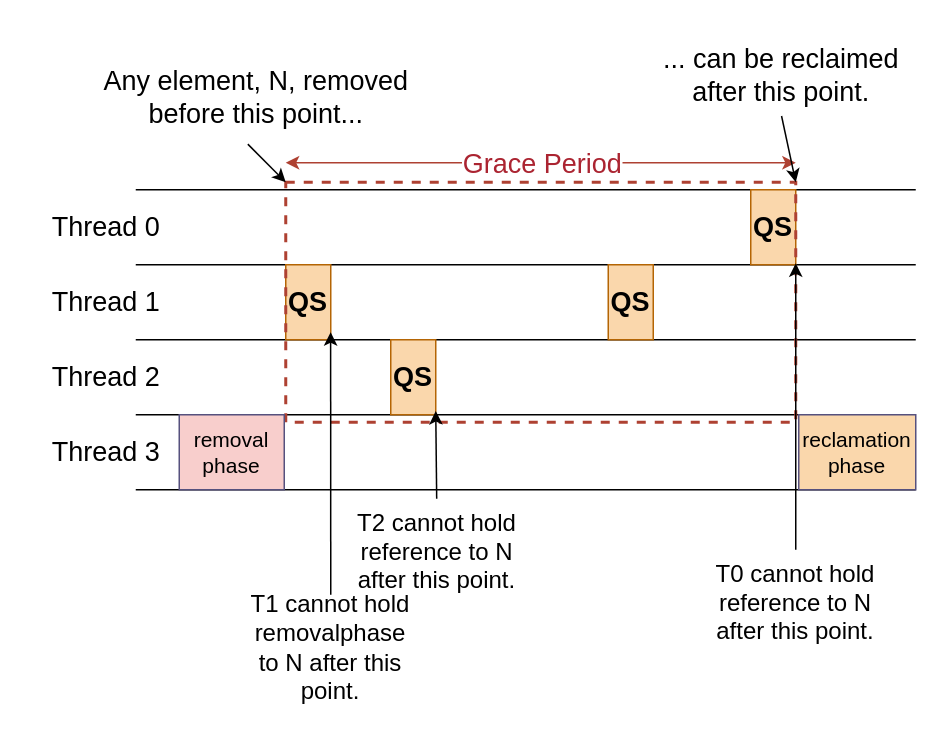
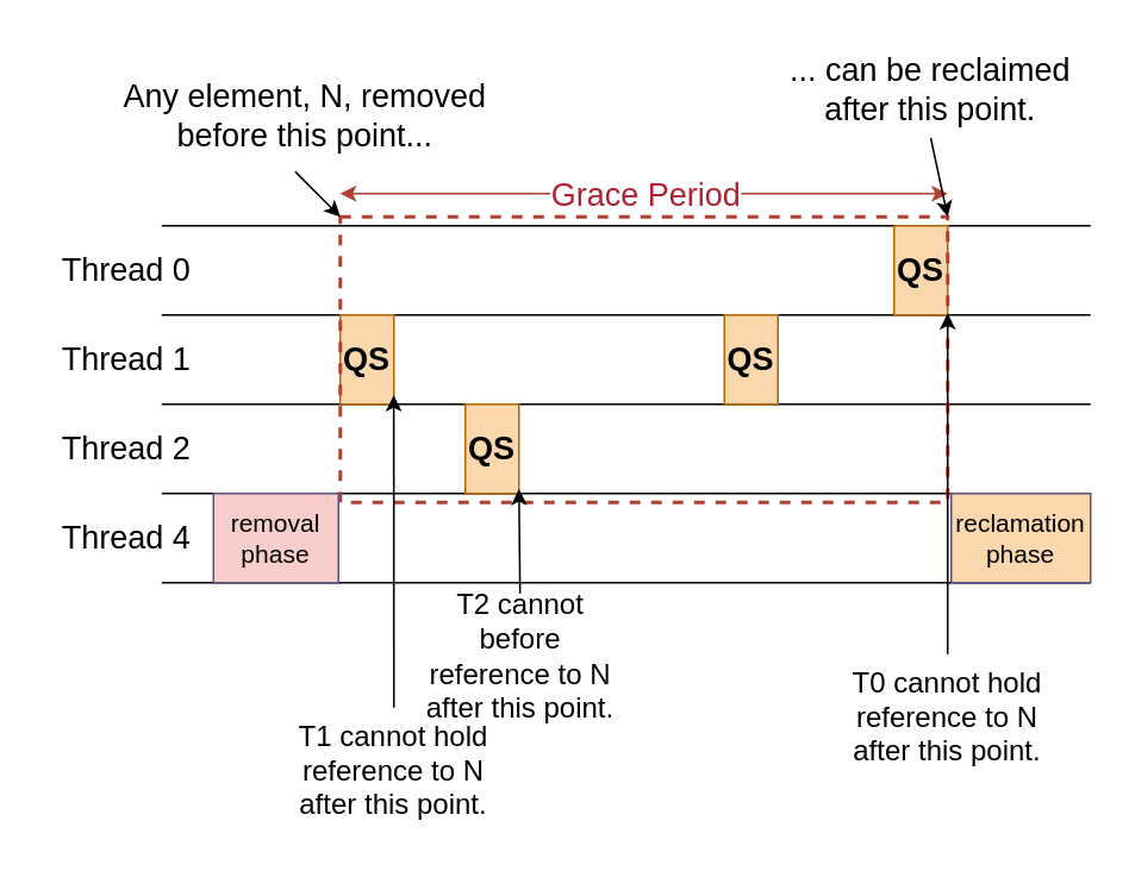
  <mxCell id="0" />
  <mxCell id="1" parent="0" />
  <mxCell id="2" value="&lt;font style=&quot;font-size: 18px;&quot;&gt;Thread 0&lt;/font&gt;" style="text;html=1;align=center;verticalAlign=middle;resizable=0;points=[];autosize=1;strokeColor=none;fillColor=none;" parent="1" vertex="1"><mxGeometry x="20" y="131" width="100" height="40" as="geometry" /></mxCell>
  <mxCell id="3" value="&lt;font style=&quot;font-size: 18px;&quot;&gt;Thread 1&lt;/font&gt;" style="text;html=1;align=center;verticalAlign=middle;resizable=0;points=[];autosize=1;strokeColor=none;fillColor=none;" parent="1" vertex="1"><mxGeometry x="20" y="181" width="100" height="40" as="geometry" /></mxCell>
  <mxCell id="4" value="&lt;font style=&quot;font-size: 18px;&quot;&gt;Thread 2&lt;/font&gt;" style="text;html=1;align=center;verticalAlign=middle;resizable=0;points=[];autosize=1;strokeColor=none;fillColor=none;" parent="1" vertex="1"><mxGeometry x="20" y="231" width="100" height="40" as="geometry" /></mxCell>
- <mxCell id="5" value="&lt;font style=&quot;font-size: 18px;&quot;&gt;Thread 3&lt;/font&gt;" style="text;html=1;align=center;verticalAlign=middle;resizable=0;points=[];autosize=1;strokeColor=none;fillColor=none;" parent="1" vertex="1"><mxGeometry x="20" y="281" width="100" height="40" as="geometry" /></mxCell>
+ <mxCell id="5" value="&lt;font style=&quot;font-size: 18px;&quot;&gt;Thread 4&lt;/font&gt;" style="text;html=1;align=center;verticalAlign=middle;resizable=0;points=[];autosize=1;strokeColor=none;fillColor=none;" parent="1" vertex="1"><mxGeometry x="20" y="281" width="100" height="40" as="geometry" /></mxCell>
  <mxCell id="6" value="" style="endArrow=none;html=1;rounded=0;" edge="1" parent="1"><mxGeometry width="50" height="50" relative="1" as="geometry"><mxPoint x="90" y="126" as="sourcePoint" /><mxPoint x="610" y="126" as="targetPoint" /></mxGeometry></mxCell>
  <mxCell id="7" value="" style="endArrow=none;html=1;rounded=0;" edge="1" parent="1"><mxGeometry width="50" height="50" relative="1" as="geometry"><mxPoint x="90" y="176" as="sourcePoint" /><mxPoint x="610" y="176" as="targetPoint" /></mxGeometry></mxCell>
  <mxCell id="8" value="" style="endArrow=none;html=1;rounded=0;" edge="1" parent="1"><mxGeometry width="50" height="50" relative="1" as="geometry"><mxPoint x="90" y="226" as="sourcePoint" /><mxPoint x="610" y="226" as="targetPoint" /></mxGeometry></mxCell>
  <mxCell id="9" value="" style="endArrow=none;html=1;rounded=0;" edge="1" parent="1"><mxGeometry width="50" height="50" relative="1" as="geometry"><mxPoint x="90" y="276" as="sourcePoint" /><mxPoint x="610" y="276" as="targetPoint" /></mxGeometry></mxCell>
  <mxCell id="10" value="" style="endArrow=none;html=1;rounded=0;" edge="1" parent="1"><mxGeometry width="50" height="50" relative="1" as="geometry"><mxPoint x="90" y="326" as="sourcePoint" /><mxPoint x="610" y="326" as="targetPoint" /></mxGeometry></mxCell>
  <mxCell id="11" value="&lt;font style=&quot;font-size: 18px;&quot;&gt;QS&lt;/font&gt;" style="rounded=0;whiteSpace=wrap;html=1;fontStyle=1;fillColor=#fad7ac;strokeColor=#b46504;" vertex="1" parent="1"><mxGeometry x="190" y="176" width="30" height="50" as="geometry" /></mxCell>
  <mxCell id="12" value="&lt;font style=&quot;font-size: 18px;&quot;&gt;QS&lt;/font&gt;" style="rounded=0;whiteSpace=wrap;html=1;fontStyle=1;fillColor=#fad7ac;strokeColor=#b46504;" vertex="1" parent="1"><mxGeometry x="260" y="226" width="30" height="50" as="geometry" /></mxCell>
  <mxCell id="13" value="&lt;font style=&quot;font-size: 18px;&quot;&gt;QS&lt;/font&gt;" style="rounded=0;whiteSpace=wrap;html=1;fontStyle=1;fillColor=#fad7ac;strokeColor=#b46504;" vertex="1" parent="1"><mxGeometry x="405" y="176" width="30" height="50" as="geometry" /></mxCell>
  <mxCell id="14" value="&lt;font style=&quot;font-size: 18px;&quot;&gt;QS&lt;/font&gt;" style="rounded=0;whiteSpace=wrap;html=1;fontStyle=1;fillColor=#fad7ac;strokeColor=#b46504;" vertex="1" parent="1"><mxGeometry x="500" y="126" width="30" height="50" as="geometry" /></mxCell>
  <mxCell id="15" value="" style="rounded=0;whiteSpace=wrap;html=1;fillColor=none;perimeterSpacing=0;strokeColor=#ae4132;dashed=1;strokeWidth=2;" vertex="1" parent="1"><mxGeometry x="190" y="121" width="340" height="160" as="geometry" /></mxCell>
  <mxCell id="16" value="removal&lt;br style=&quot;font-size: 14px;&quot;&gt;phase" style="rounded=0;whiteSpace=wrap;html=1;fillColor=#f8cecc;strokeColor=#56517e;fontSize=14;" vertex="1" parent="1"><mxGeometry x="119" y="276" width="70" height="50" as="geometry" /></mxCell>
  <mxCell id="17" value="reclamation&lt;br style=&quot;font-size: 14px;&quot;&gt;phase" style="rounded=0;whiteSpace=wrap;html=1;fillColor=#fad7ac;strokeColor=#56517e;fontSize=14;" vertex="1" parent="1"><mxGeometry x="532" y="276" width="78" height="50" as="geometry" /></mxCell>
  <mxCell id="18" value="" style="endArrow=classic;html=1;rounded=0;startArrow=classic;startFill=1;strokeColor=#ae4132;" edge="1" parent="1"><mxGeometry relative="1" as="geometry"><mxPoint x="190" y="108" as="sourcePoint" /><mxPoint x="530" y="108" as="targetPoint" /></mxGeometry></mxCell>
  <mxCell id="19" value="&lt;font color=&quot;#ab2431&quot; style=&quot;font-size: 18px;&quot;&gt;Grace Period&lt;/font&gt;" style="edgeLabel;resizable=0;html=1;align=center;verticalAlign=middle;" connectable="0" vertex="1" parent="18"><mxGeometry relative="1" as="geometry" /></mxCell>
  <mxCell id="20" value="" style="endArrow=classic;html=1;rounded=0;entryX=0;entryY=0;entryDx=0;entryDy=0;exitX=0.477;exitY=1.01;exitDx=0;exitDy=0;exitPerimeter=0;" edge="1" parent="1" source="21" target="15"><mxGeometry width="50" height="50" relative="1" as="geometry"><mxPoint x="160" y="71" as="sourcePoint" /><mxPoint x="190" y="21" as="targetPoint" /></mxGeometry></mxCell>
  <mxCell id="21" value="Any element, N, removed &lt;br style=&quot;font-size: 18px;&quot;&gt;before this point..." style="text;html=1;align=center;verticalAlign=middle;resizable=0;points=[];autosize=1;strokeColor=none;fillColor=none;fontSize=18;" vertex="1" parent="1"><mxGeometry x="55" y="35" width="230" height="60" as="geometry" /></mxCell>
  <mxCell id="22" value="" style="endArrow=classic;html=1;rounded=0;entryX=1;entryY=0;entryDx=0;entryDy=0;exitX=0.503;exitY=0.947;exitDx=0;exitDy=0;exitPerimeter=0;" edge="1" parent="1" source="23" target="15"><mxGeometry width="50" height="50" relative="1" as="geometry"><mxPoint x="560" y="76" as="sourcePoint" /><mxPoint x="590" y="126" as="targetPoint" /></mxGeometry></mxCell>
  <mxCell id="23" value="... can be reclaimed&lt;br style=&quot;font-size: 18px;&quot;&gt;after this point." style="text;html=1;align=center;verticalAlign=middle;resizable=0;points=[];autosize=1;strokeColor=none;fillColor=none;fontSize=18;" vertex="1" parent="1"><mxGeometry x="430" y="20" width="180" height="60" as="geometry" /></mxCell>
  <mxCell id="24" value="" style="endArrow=classic;html=1;rounded=0;entryX=0.088;entryY=0.625;entryDx=0;entryDy=0;entryPerimeter=0;strokeColor=#000000;exitX=0.5;exitY=0;exitDx=0;exitDy=0;" edge="1" parent="1" source="25" target="15"><mxGeometry width="50" height="50" relative="1" as="geometry"><mxPoint x="220" y="401" as="sourcePoint" /><mxPoint x="380" y="451" as="targetPoint" /></mxGeometry></mxCell>
- <mxCell id="25" value="&lt;span style=&quot;font-size: 16px;&quot;&gt;T1 cannot hold removalphase to N after this point.&lt;/span&gt;" style="text;html=1;strokeColor=none;fillColor=none;align=center;verticalAlign=middle;whiteSpace=wrap;rounded=0;fontSize=16;" vertex="1" parent="1"><mxGeometry x="165" y="396" width="110" height="70" as="geometry" /></mxCell>
- <mxCell id="26" value="&lt;span style=&quot;font-size: 16px;&quot;&gt;T2 cannot hold reference to N after this point.&lt;/span&gt;" style="text;html=1;strokeColor=none;fillColor=none;align=center;verticalAlign=middle;whiteSpace=wrap;rounded=0;fontSize=16;" vertex="1" parent="1"><mxGeometry x="236" y="332" width="110" height="70" as="geometry" /></mxCell>
+ <mxCell id="25" value="&lt;span style=&quot;font-size: 16px;&quot;&gt;T1 cannot hold reference to N after this point.&lt;/span&gt;" style="text;html=1;strokeColor=none;fillColor=none;align=center;verticalAlign=middle;whiteSpace=wrap;rounded=0;fontSize=16;" vertex="1" parent="1"><mxGeometry x="165" y="396" width="110" height="70" as="geometry" /></mxCell>
+ <mxCell id="26" value="&lt;span style=&quot;font-size: 16px;&quot;&gt;T2 cannot before reference to N after this point.&lt;/span&gt;" style="text;html=1;strokeColor=none;fillColor=none;align=center;verticalAlign=middle;whiteSpace=wrap;rounded=0;fontSize=16;" vertex="1" parent="1"><mxGeometry x="236" y="332" width="110" height="70" as="geometry" /></mxCell>
  <mxCell id="27" value="" style="endArrow=classic;html=1;rounded=0;entryX=0.088;entryY=0.625;entryDx=0;entryDy=0;entryPerimeter=0;strokeColor=#000000;" edge="1" parent="1" source="26"><mxGeometry width="50" height="50" relative="1" as="geometry"><mxPoint x="290" y="331" as="sourcePoint" /><mxPoint x="290" y="273.5" as="targetPoint" /></mxGeometry></mxCell>
  <mxCell id="28" value="&lt;span style=&quot;font-size: 16px;&quot;&gt;T0 cannot hold reference to N after this point.&lt;/span&gt;" style="text;html=1;strokeColor=none;fillColor=none;align=center;verticalAlign=middle;whiteSpace=wrap;rounded=0;fontSize=16;" vertex="1" parent="1"><mxGeometry x="475" y="366" width="110" height="70" as="geometry" /></mxCell>
  <mxCell id="29" value="" style="endArrow=classic;html=1;rounded=0;entryX=1;entryY=0.338;entryDx=0;entryDy=0;entryPerimeter=0;strokeColor=#000000;" edge="1" parent="1" source="28" target="15"><mxGeometry width="50" height="50" relative="1" as="geometry"><mxPoint x="474" y="338.5" as="sourcePoint" /><mxPoint x="474" y="281" as="targetPoint" /></mxGeometry></mxCell>
